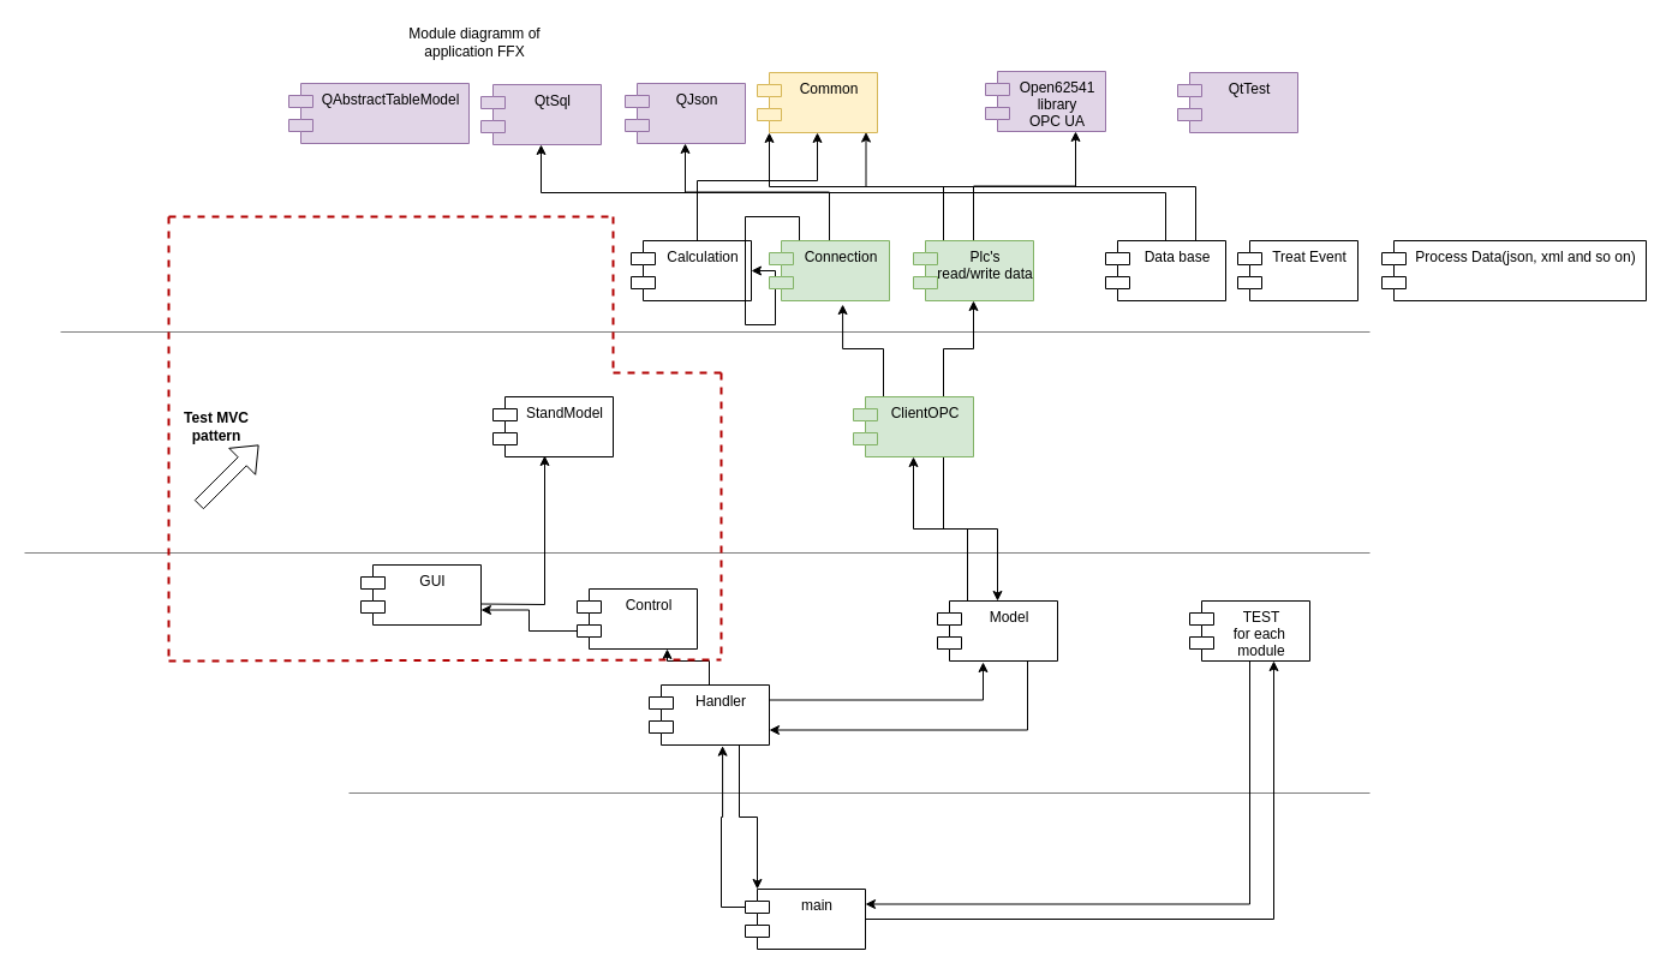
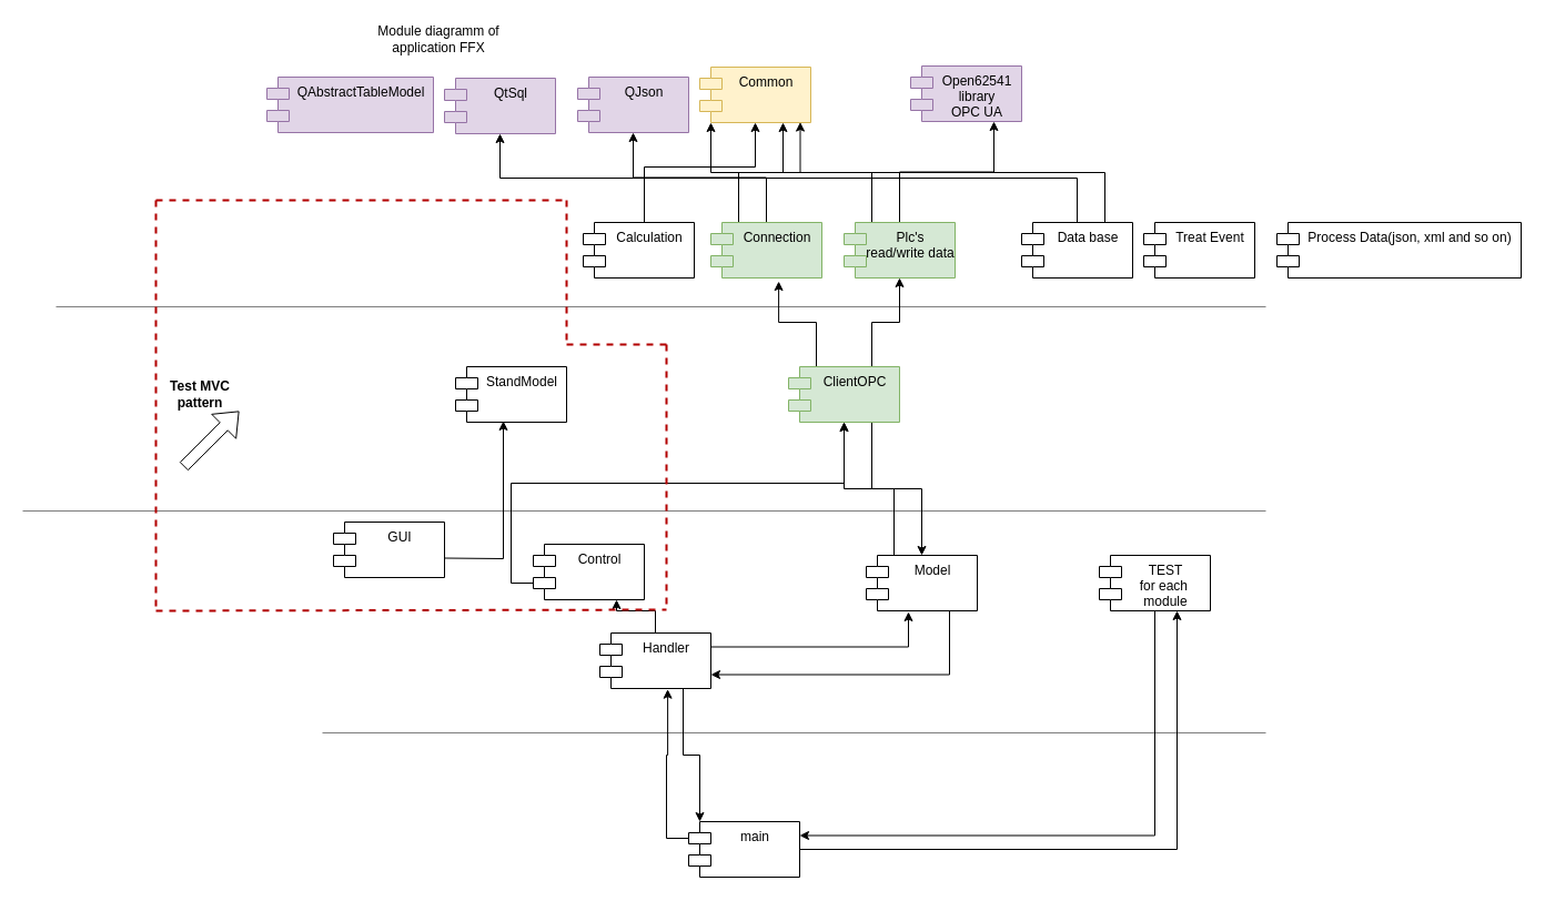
  <mxCell id="0" />
  <mxCell id="1" parent="0" />
  <mxCell id="2" style="edgeStyle=orthogonalEdgeStyle;rounded=0;orthogonalLoop=1;jettySize=auto;html=1;exitX=0.5;exitY=0;exitDx=0;exitDy=0;entryX=0.5;entryY=1;entryDx=0;entryDy=0;" parent="1" source="3" target="30" edge="1"><mxGeometry relative="1" as="geometry"><Array as="points"><mxPoint x="580" y="150" /><mxPoint x="680" y="150" /></Array></mxGeometry></mxCell>
  <mxCell id="3" value="Calculation" style="shape=module;align=left;spacingLeft=20;align=center;verticalAlign=top;" parent="1" vertex="1"><mxGeometry x="525" y="200" width="100" height="50" as="geometry" /></mxCell>
  <mxCell id="4" style="edgeStyle=orthogonalEdgeStyle;rounded=0;orthogonalLoop=1;jettySize=auto;html=1;exitX=0.75;exitY=1;exitDx=0;exitDy=0;entryX=0;entryY=0;entryDx=10;entryDy=0;entryPerimeter=0;" parent="1" source="7" target="20" edge="1"><mxGeometry relative="1" as="geometry" /></mxCell>
  <mxCell id="5" style="edgeStyle=orthogonalEdgeStyle;rounded=0;orthogonalLoop=1;jettySize=auto;html=1;exitX=1;exitY=0.25;exitDx=0;exitDy=0;entryX=0.38;entryY=1.02;entryDx=0;entryDy=0;entryPerimeter=0;" parent="1" source="7" target="41" edge="1"><mxGeometry relative="1" as="geometry" /></mxCell>
  <mxCell id="6" style="edgeStyle=orthogonalEdgeStyle;rounded=0;orthogonalLoop=1;jettySize=auto;html=1;exitX=0.5;exitY=0;exitDx=0;exitDy=0;entryX=0.75;entryY=1;entryDx=0;entryDy=0;" edge="1" parent="1" source="7" target="45"><mxGeometry relative="1" as="geometry" /></mxCell>
  <mxCell id="7" value="Handler" style="shape=module;align=left;spacingLeft=20;align=center;verticalAlign=top;" parent="1" vertex="1"><mxGeometry x="540" y="570" width="100" height="50" as="geometry" /></mxCell>
  <mxCell id="8" style="edgeStyle=orthogonalEdgeStyle;rounded=0;orthogonalLoop=1;jettySize=auto;html=1;exitX=0.5;exitY=0;exitDx=0;exitDy=0;entryX=0.5;entryY=1;entryDx=0;entryDy=0;" parent="1" source="10" target="24" edge="1"><mxGeometry relative="1" as="geometry" /></mxCell>
  <mxCell id="9" style="edgeStyle=orthogonalEdgeStyle;rounded=0;orthogonalLoop=1;jettySize=auto;html=1;exitX=0.75;exitY=0;exitDx=0;exitDy=0;entryX=0;entryY=1;entryDx=10;entryDy=0;entryPerimeter=0;" parent="1" source="10" target="30" edge="1"><mxGeometry relative="1" as="geometry" /></mxCell>
  <mxCell id="10" value="Data base" style="shape=module;align=left;spacingLeft=20;align=center;verticalAlign=top;" parent="1" vertex="1"><mxGeometry x="920" y="200" width="100" height="50" as="geometry" /></mxCell>
  <mxCell id="11" style="edgeStyle=orthogonalEdgeStyle;rounded=0;orthogonalLoop=1;jettySize=auto;html=1;exitX=0.5;exitY=0;exitDx=0;exitDy=0;" parent="1" source="13" target="36" edge="1"><mxGeometry relative="1" as="geometry" /></mxCell>
- <mxCell id="12" style="edgeStyle=orthogonalEdgeStyle;rounded=0;orthogonalLoop=1;jettySize=auto;html=1;exitX=0.25;exitY=0;exitDx=0;exitDy=0;" parent="1" source="13" target="3" edge="1"><mxGeometry relative="1" as="geometry" /></mxCell>
+ <mxCell id="12" style="edgeStyle=orthogonalEdgeStyle;rounded=0;orthogonalLoop=1;jettySize=auto;html=1;exitX=0.25;exitY=0;exitDx=0;exitDy=0;entryX=0.75;entryY=1;entryDx=0;entryDy=0;" parent="1" source="13" target="30" edge="1"><mxGeometry relative="1" as="geometry" /></mxCell>
  <mxCell id="13" value="Connection" style="shape=module;align=left;spacingLeft=20;align=center;verticalAlign=top;fillColor=#d5e8d4;strokeColor=#82b366;" parent="1" vertex="1"><mxGeometry x="640" y="200" width="100" height="50" as="geometry" /></mxCell>
  <mxCell id="14" value="Open62541&#10;library&#10;OPC UA" style="shape=module;align=left;spacingLeft=20;align=center;verticalAlign=top;fillColor=#e1d5e7;strokeColor=#9673a6;" parent="1" vertex="1"><mxGeometry x="820" y="59" width="100" height="50" as="geometry" /></mxCell>
  <mxCell id="15" value="GUI" style="shape=module;align=left;spacingLeft=20;align=center;verticalAlign=top;" parent="1" vertex="1"><mxGeometry x="300" y="470" width="100" height="50" as="geometry" /></mxCell>
  <mxCell id="16" style="edgeStyle=orthogonalEdgeStyle;rounded=0;orthogonalLoop=1;jettySize=auto;html=1;exitX=0.5;exitY=1;exitDx=0;exitDy=0;entryX=1;entryY=0.25;entryDx=0;entryDy=0;" parent="1" source="17" target="20" edge="1"><mxGeometry relative="1" as="geometry" /></mxCell>
  <mxCell id="17" value="TEST&#10;for each &#10;module" style="shape=module;align=left;spacingLeft=20;align=center;verticalAlign=top;" parent="1" vertex="1"><mxGeometry x="990" y="500" width="100" height="50" as="geometry" /></mxCell>
  <mxCell id="18" style="edgeStyle=orthogonalEdgeStyle;rounded=0;orthogonalLoop=1;jettySize=auto;html=1;exitX=1;exitY=0.5;exitDx=0;exitDy=0;entryX=0.7;entryY=1;entryDx=0;entryDy=0;entryPerimeter=0;" parent="1" source="20" target="17" edge="1"><mxGeometry relative="1" as="geometry" /></mxCell>
  <mxCell id="19" style="edgeStyle=orthogonalEdgeStyle;rounded=0;orthogonalLoop=1;jettySize=auto;html=1;exitX=0;exitY=0;exitDx=0;exitDy=15;exitPerimeter=0;entryX=0.611;entryY=1.014;entryDx=0;entryDy=0;entryPerimeter=0;" parent="1" source="20" target="7" edge="1"><mxGeometry relative="1" as="geometry" /></mxCell>
  <mxCell id="20" value="main" style="shape=module;align=left;spacingLeft=20;align=center;verticalAlign=top;" parent="1" vertex="1"><mxGeometry x="620" y="740" width="100" height="50" as="geometry" /></mxCell>
  <mxCell id="21" style="edgeStyle=orthogonalEdgeStyle;rounded=0;orthogonalLoop=1;jettySize=auto;html=1;exitX=0.5;exitY=0;exitDx=0;exitDy=0;entryX=0.75;entryY=1;entryDx=0;entryDy=0;" parent="1" source="23" target="14" edge="1"><mxGeometry relative="1" as="geometry" /></mxCell>
  <mxCell id="22" style="edgeStyle=orthogonalEdgeStyle;rounded=0;orthogonalLoop=1;jettySize=auto;html=1;exitX=0.25;exitY=0;exitDx=0;exitDy=0;entryX=0.905;entryY=0.991;entryDx=0;entryDy=0;entryPerimeter=0;" parent="1" source="23" target="30" edge="1"><mxGeometry relative="1" as="geometry" /></mxCell>
  <mxCell id="23" value="Plc's&#10;read/write data" style="shape=module;align=left;spacingLeft=20;align=center;verticalAlign=top;fillColor=#d5e8d4;strokeColor=#82b366;" parent="1" vertex="1"><mxGeometry x="760" y="200" width="100" height="50" as="geometry" /></mxCell>
  <mxCell id="24" value="QtSql" style="shape=module;align=left;spacingLeft=20;align=center;verticalAlign=top;fillColor=#e1d5e7;strokeColor=#9673a6;" parent="1" vertex="1"><mxGeometry x="400" y="70" width="100" height="50" as="geometry" /></mxCell>
- <mxCell id="25" value="QtTest" style="shape=module;align=left;spacingLeft=20;align=center;verticalAlign=top;fillColor=#e1d5e7;strokeColor=#9673a6;" parent="1" vertex="1"><mxGeometry x="980" y="60" width="100" height="50" as="geometry" /></mxCell>
  <mxCell id="26" value="Module diagramm of application FFX" style="text;html=1;strokeColor=none;fillColor=none;align=center;verticalAlign=middle;whiteSpace=wrap;rounded=0;" parent="1" vertex="1"><mxGeometry x="320" y="20" width="150" height="30" as="geometry" /></mxCell>
  <mxCell id="27" value="" style="endArrow=none;html=1;rounded=0;opacity=50;" parent="1" edge="1"><mxGeometry width="50" height="50" relative="1" as="geometry"><mxPoint x="50" y="276" as="sourcePoint" /><mxPoint x="1140" y="276" as="targetPoint" /></mxGeometry></mxCell>
  <mxCell id="28" value="" style="endArrow=none;html=1;rounded=0;opacity=50;" parent="1" edge="1"><mxGeometry width="50" height="50" relative="1" as="geometry"><mxPoint x="20" y="460" as="sourcePoint" /><mxPoint x="1140" y="460" as="targetPoint" /></mxGeometry></mxCell>
  <mxCell id="29" value="" style="endArrow=none;html=1;rounded=0;opacity=50;" parent="1" edge="1"><mxGeometry width="50" height="50" relative="1" as="geometry"><mxPoint y="660" as="sourcePoint" x="290" /><mxPoint x="1140" y="660" as="targetPoint" /></mxGeometry></mxCell>
  <mxCell id="30" value="Common" style="shape=module;align=left;spacingLeft=20;align=center;verticalAlign=top;fillColor=#fff2cc;strokeColor=#d6b656;" parent="1" vertex="1"><mxGeometry x="630" y="60" width="100" height="50" as="geometry" /></mxCell>
  <mxCell id="31" value="QAbstractTableModel" style="shape=module;align=left;spacingLeft=20;align=center;verticalAlign=top;fillColor=#e1d5e7;strokeColor=#9673a6;" parent="1" vertex="1"><mxGeometry x="240" y="69" width="150" height="50" as="geometry" /></mxCell>
  <mxCell id="32" style="edgeStyle=orthogonalEdgeStyle;rounded=0;orthogonalLoop=1;jettySize=auto;html=1;exitX=0.25;exitY=0;exitDx=0;exitDy=0;entryX=0.611;entryY=1.061;entryDx=0;entryDy=0;entryPerimeter=0;" parent="1" source="35" target="13" edge="1"><mxGeometry relative="1" as="geometry"><mxPoint x="750" y="220" as="targetPoint" /></mxGeometry></mxCell>
  <mxCell id="33" style="edgeStyle=orthogonalEdgeStyle;rounded=0;orthogonalLoop=1;jettySize=auto;html=1;exitX=0.75;exitY=0;exitDx=0;exitDy=0;entryX=0.5;entryY=1;entryDx=0;entryDy=0;" parent="1" source="35" target="23" edge="1"><mxGeometry relative="1" as="geometry"><mxPoint x="909" y="230" as="targetPoint" /></mxGeometry></mxCell>
  <mxCell id="34" style="edgeStyle=orthogonalEdgeStyle;rounded=0;orthogonalLoop=1;jettySize=auto;html=1;exitX=0.75;exitY=1;exitDx=0;exitDy=0;entryX=0.5;entryY=0;entryDx=0;entryDy=0;" parent="1" source="35" target="41" edge="1"><mxGeometry relative="1" as="geometry" /></mxCell>
  <mxCell id="35" value="ClientOPC" style="shape=module;align=left;spacingLeft=20;align=center;verticalAlign=top;fillColor=#d5e8d4;strokeColor=#82b366;" parent="1" vertex="1"><mxGeometry x="710" y="330" width="100" height="50" as="geometry" /></mxCell>
  <mxCell id="36" value="QJson" style="shape=module;align=left;spacingLeft=20;align=center;verticalAlign=top;fillColor=#e1d5e7;strokeColor=#9673a6;" parent="1" vertex="1"><mxGeometry x="520" y="69" width="100" height="50" as="geometry" /></mxCell>
  <mxCell id="37" value="Treat Event" style="shape=module;align=left;spacingLeft=20;align=center;verticalAlign=top;" parent="1" vertex="1"><mxGeometry x="1030" y="200" width="100" height="50" as="geometry" /></mxCell>
  <mxCell id="38" value="Process Data(json, xml and so on)" style="shape=module;align=left;spacingLeft=20;align=center;verticalAlign=top;" parent="1" vertex="1"><mxGeometry x="1150" y="200" width="220" height="50" as="geometry" /></mxCell>
  <mxCell id="39" style="edgeStyle=orthogonalEdgeStyle;rounded=0;orthogonalLoop=1;jettySize=auto;html=1;exitX=0.75;exitY=1;exitDx=0;exitDy=0;entryX=1;entryY=0.75;entryDx=0;entryDy=0;" parent="1" source="41" target="7" edge="1"><mxGeometry relative="1" as="geometry" /></mxCell>
  <mxCell id="40" style="edgeStyle=orthogonalEdgeStyle;rounded=0;orthogonalLoop=1;jettySize=auto;html=1;exitX=0.25;exitY=0;exitDx=0;exitDy=0;entryX=0.5;entryY=1;entryDx=0;entryDy=0;" parent="1" source="41" target="35" edge="1"><mxGeometry relative="1" as="geometry" /></mxCell>
  <mxCell id="41" value="Model" style="shape=module;align=left;spacingLeft=20;align=center;verticalAlign=top;" parent="1" vertex="1"><mxGeometry x="780" y="500" width="100" height="50" as="geometry" /></mxCell>
  <mxCell id="42" value="StandModel" style="shape=module;align=left;spacingLeft=20;align=center;verticalAlign=top;" parent="1" vertex="1"><mxGeometry x="410" y="330" width="100" height="50" as="geometry" /></mxCell>
  <mxCell id="43" style="edgeStyle=orthogonalEdgeStyle;rounded=0;orthogonalLoop=1;jettySize=auto;html=1;exitX=1;exitY=0.25;exitDx=0;exitDy=0;entryX=0.43;entryY=0.98;entryDx=0;entryDy=0;entryPerimeter=0;" parent="1" target="42" edge="1"><mxGeometry relative="1" as="geometry"><mxPoint x="400" y="502.5" as="sourcePoint" /></mxGeometry></mxCell>
- <mxCell id="44" style="edgeStyle=orthogonalEdgeStyle;rounded=0;orthogonalLoop=1;jettySize=auto;html=1;exitX=0;exitY=0;exitDx=0;exitDy=35;exitPerimeter=0;entryX=1;entryY=0.75;entryDx=0;entryDy=0;" edge="1" parent="1" source="45" target="15"><mxGeometry relative="1" as="geometry" /></mxCell>
+ <mxCell id="44" style="edgeStyle=orthogonalEdgeStyle;rounded=0;orthogonalLoop=1;jettySize=auto;html=1;exitX=0;exitY=0;exitDx=0;exitDy=35;exitPerimeter=0;" edge="1" parent="1" source="45" target="35"><mxGeometry relative="1" as="geometry" /></mxCell>
  <mxCell id="45" value="Control" style="shape=module;align=left;spacingLeft=20;align=center;verticalAlign=top;" parent="1" vertex="1"><mxGeometry x="480" y="490" width="100" height="50" as="geometry" /></mxCell>
  <mxCell id="46" value="" style="endArrow=none;dashed=1;html=1;rounded=0;strokeWidth=2;fillColor=#e51400;strokeColor=#B20000;" parent="1" edge="1"><mxGeometry width="50" height="50" relative="1" as="geometry"><mxPoint x="140" y="180" as="sourcePoint" /><mxPoint x="510" y="180" as="targetPoint" /></mxGeometry></mxCell>
  <mxCell id="47" value="" style="endArrow=none;dashed=1;html=1;rounded=0;strokeWidth=2;fillColor=#e51400;strokeColor=#B20000;" parent="1" edge="1"><mxGeometry width="50" height="50" relative="1" as="geometry"><mxPoint x="140" y="180" as="sourcePoint" /><mxPoint x="140" y="550" as="targetPoint" /></mxGeometry></mxCell>
  <mxCell id="48" value="" style="endArrow=none;dashed=1;html=1;rounded=0;strokeWidth=2;fillColor=#e51400;strokeColor=#B20000;" parent="1" edge="1"><mxGeometry width="50" height="50" relative="1" as="geometry"><mxPoint x="510" y="180" as="sourcePoint" /><mxPoint x="510" y="310" as="targetPoint" /></mxGeometry></mxCell>
  <mxCell id="49" value="" style="endArrow=none;dashed=1;html=1;rounded=0;strokeWidth=2;fillColor=#e51400;strokeColor=#B20000;" parent="1" edge="1"><mxGeometry width="50" height="50" relative="1" as="geometry"><mxPoint x="510" y="310" as="sourcePoint" /><mxPoint x="600" y="310" as="targetPoint" /></mxGeometry></mxCell>
  <mxCell id="50" value="" style="endArrow=none;dashed=1;html=1;rounded=0;strokeWidth=2;fillColor=#e51400;strokeColor=#B20000;" parent="1" edge="1"><mxGeometry width="50" height="50" relative="1" as="geometry"><mxPoint x="600" y="310" as="sourcePoint" /><mxPoint x="600" y="550" as="targetPoint" /></mxGeometry></mxCell>
  <mxCell id="51" value="" style="endArrow=none;dashed=1;html=1;rounded=0;strokeWidth=2;fillColor=#e51400;strokeColor=#B20000;" parent="1" edge="1"><mxGeometry width="50" height="50" relative="1" as="geometry"><mxPoint x="140" y="550" as="sourcePoint" /><mxPoint x="600" y="549" as="targetPoint" /></mxGeometry></mxCell>
  <mxCell id="52" value="Test MVC pattern" style="text;html=1;strokeColor=none;fillColor=none;align=center;verticalAlign=middle;whiteSpace=wrap;rounded=0;strokeWidth=1;fontStyle=1" parent="1" vertex="1"><mxGeometry x="150" y="340" width="60" height="30" as="geometry" /></mxCell>
  <mxCell id="53" value="" style="shape=flexArrow;endArrow=classic;html=1;rounded=0;" parent="1" edge="1"><mxGeometry width="50" height="50" relative="1" as="geometry"><mxPoint x="165" y="420" as="sourcePoint" /><mxPoint x="215" y="370" as="targetPoint" /></mxGeometry></mxCell>
